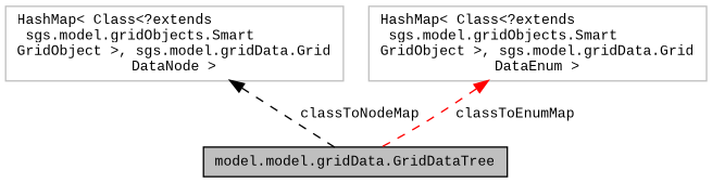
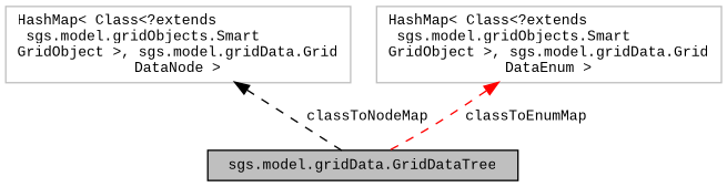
  digraph {
    rankdir=TB
    fontname="Liberation Mono"
    node [color=grey75 fillcolor=white fontname="Liberation Mono" fontsize=10 shape=record style=filled]
    edge [dir=back fontname="Liberation Mono" fontsize=10 labelfontname=Helvetica labelfontsize=10 style=dashed]
-   n1 [color=black fillcolor=grey75 fontcolor=black height=0.2 label="model.model.gridData.GridDataTree" width=0.4]
+   n1 [color=black fillcolor=grey75 fontcolor=black height=0.2 label="sgs.model.gridData.GridDataTree" width=0.4]
    n2 [height=0.2 label="HashMap\< Class\<?extends\l sgs.model.gridObjects.Smart\lGridObject \>, sgs.model.gridData.Grid\lDataNode \>" width=0.4]
    n3 [height=0.2 label="HashMap\< Class\<?extends\l sgs.model.gridObjects.Smart\lGridObject \>, sgs.model.gridData.Grid\lDataEnum \>" width=0.4]
    n2 -> n1 [color=black label=" classToNodeMap"]
    n3 -> n1 [color=red label=" classToEnumMap"]
  }
